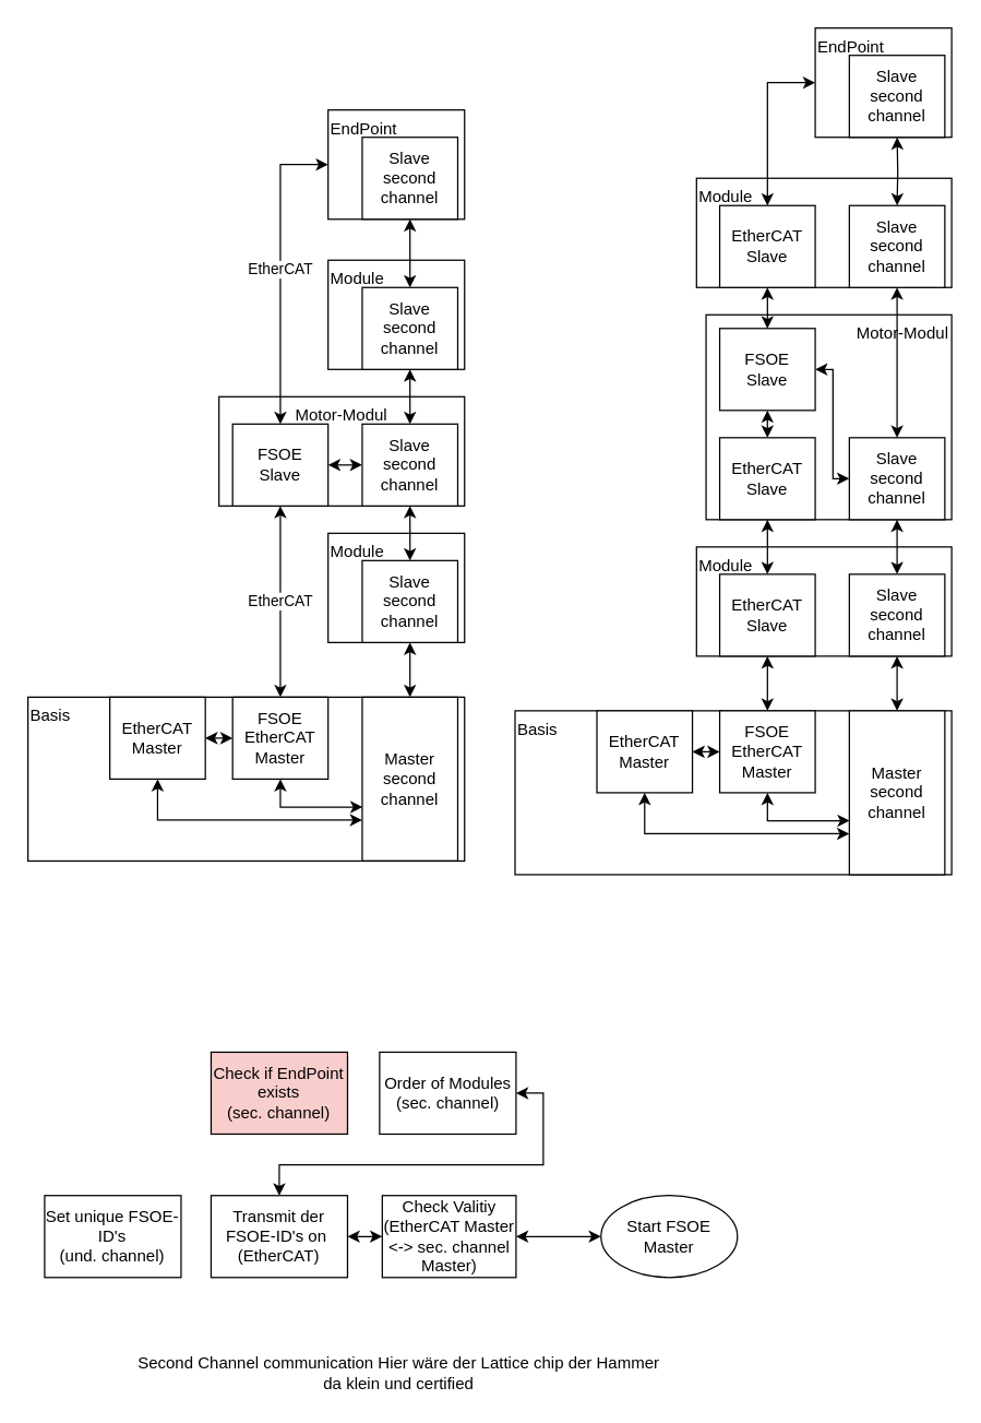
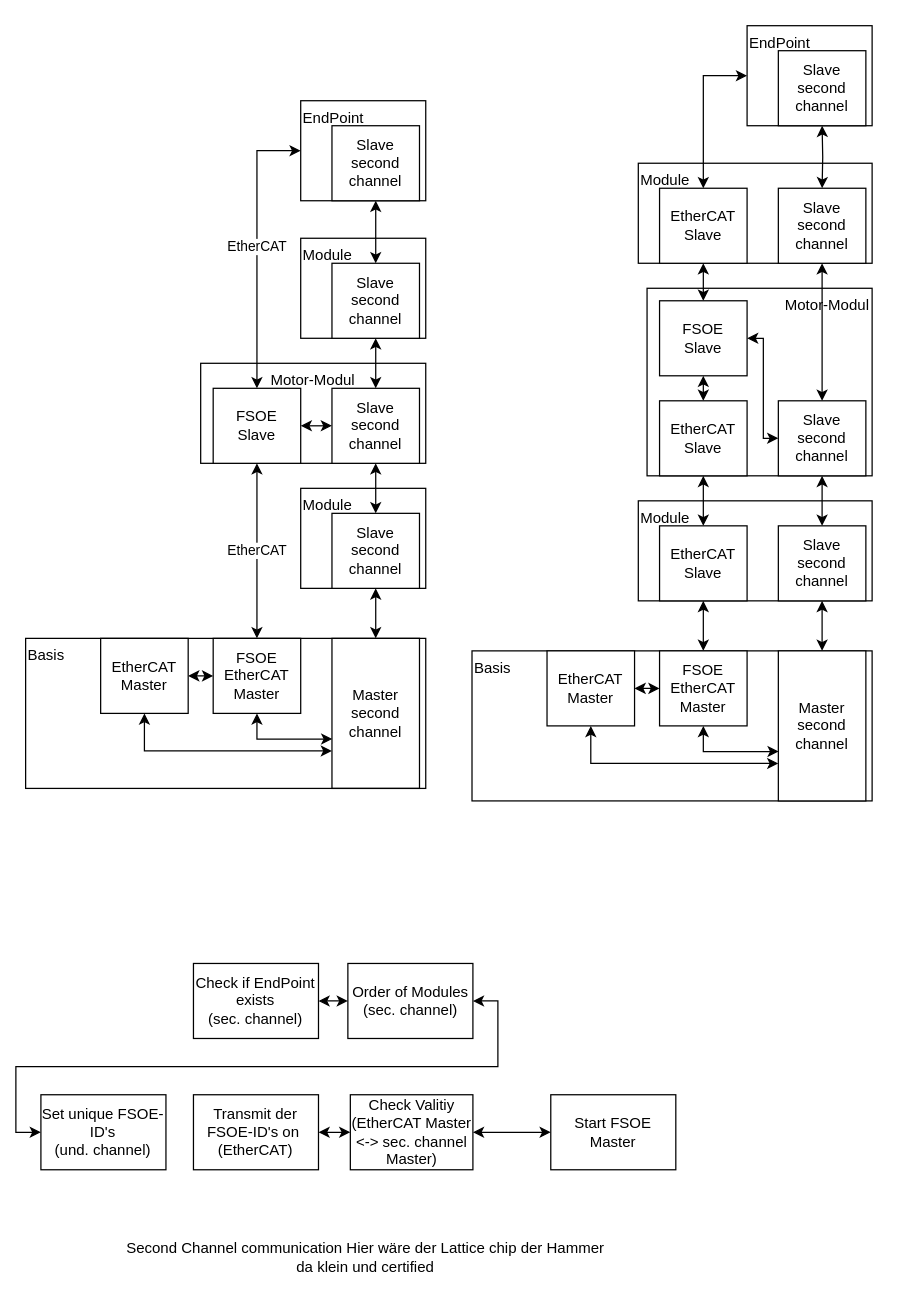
  <mxCell id="0" />
  <mxCell id="1" parent="0" />
  <mxCell id="2" value="Basis" style="rounded=0;whiteSpace=wrap;html=1;fontColor=default;labelBackgroundColor=none;fillColor=none;verticalAlign=top;align=left;" vertex="1" parent="1"><mxGeometry x="377" y="520" width="320" height="120" as="geometry" /></mxCell>
  <mxCell id="3" value="Module" style="rounded=0;whiteSpace=wrap;html=1;fontColor=default;labelBackgroundColor=none;fillColor=none;verticalAlign=top;align=left;" vertex="1" parent="1"><mxGeometry x="240" y="190" width="100" height="80" as="geometry" /></mxCell>
  <mxCell id="4" value="EndPoint" style="rounded=0;whiteSpace=wrap;html=1;fontColor=default;labelBackgroundColor=none;fillColor=none;verticalAlign=top;align=left;" vertex="1" parent="1"><mxGeometry x="240" y="80" width="100" height="80" as="geometry" /></mxCell>
  <mxCell id="5" value="Motor-Modul" style="rounded=0;whiteSpace=wrap;html=1;fontColor=default;labelBackgroundColor=none;fillColor=none;verticalAlign=top;align=center;" vertex="1" parent="1"><mxGeometry x="160" y="290" width="180" height="80" as="geometry" /></mxCell>
  <mxCell id="6" value="Module" style="rounded=0;whiteSpace=wrap;html=1;fontColor=default;labelBackgroundColor=none;fillColor=none;verticalAlign=top;align=left;" vertex="1" parent="1"><mxGeometry x="240" y="390" width="100" height="80" as="geometry" /></mxCell>
- <mxCell id="7" style="edgeStyle=orthogonalEdgeStyle;rounded=0;orthogonalLoop=1;jettySize=auto;html=1;exitX=1;exitY=0.5;exitDx=0;exitDy=0;startArrow=classic;startFill=1;" edge="1" parent="1" source="8" target="29"><mxGeometry relative="1" as="geometry" /></mxCell>
+ <mxCell id="7" style="edgeStyle=orthogonalEdgeStyle;rounded=0;orthogonalLoop=1;jettySize=auto;html=1;exitX=1;exitY=0.5;exitDx=0;exitDy=0;entryX=0;entryY=0.5;entryDx=0;entryDy=0;startArrow=classic;startFill=1;" edge="1" parent="1" source="8" target="9"><mxGeometry relative="1" as="geometry" /></mxCell>
  <mxCell id="8" value="Order of Modules&lt;br&gt;(sec. channel)" style="rounded=0;whiteSpace=wrap;html=1;" vertex="1" parent="1"><mxGeometry x="277.72" y="770" width="100" height="60" as="geometry" /></mxCell>
  <mxCell id="9" value="Set unique FSOE-ID's&lt;br&gt;(und. channel)" style="rounded=0;whiteSpace=wrap;html=1;" vertex="1" parent="1"><mxGeometry x="32.22" y="875" width="100" height="60" as="geometry" /></mxCell>
  <mxCell id="10" value="Second Channel communication Hier wäre der Lattice chip der Hammer da klein und certified" style="text;html=1;strokeColor=none;fillColor=none;align=center;verticalAlign=middle;whiteSpace=wrap;rounded=0;" vertex="1" parent="1"><mxGeometry x="92" y="990" width="400" height="30" as="geometry" /></mxCell>
  <mxCell id="11" style="edgeStyle=orthogonalEdgeStyle;rounded=0;orthogonalLoop=1;jettySize=auto;html=1;exitX=0.5;exitY=1;exitDx=0;exitDy=0;entryX=0;entryY=0.75;entryDx=0;entryDy=0;startArrow=classic;startFill=1;" edge="1" parent="1" source="13" target="18"><mxGeometry relative="1" as="geometry" /></mxCell>
  <mxCell id="12" style="edgeStyle=orthogonalEdgeStyle;rounded=0;orthogonalLoop=1;jettySize=auto;html=1;exitX=1;exitY=0.5;exitDx=0;exitDy=0;entryX=0;entryY=0.5;entryDx=0;entryDy=0;startArrow=classic;startFill=1;" edge="1" parent="1" source="13" target="16"><mxGeometry relative="1" as="geometry" /></mxCell>
  <mxCell id="13" value="EtherCAT&lt;br&gt;Master" style="rounded=0;whiteSpace=wrap;html=1;" vertex="1" parent="1"><mxGeometry x="80" y="510" width="70" height="60" as="geometry" /></mxCell>
  <mxCell id="14" value="EtherCAT" style="edgeStyle=orthogonalEdgeStyle;rounded=0;orthogonalLoop=1;jettySize=auto;html=1;exitX=0.5;exitY=0;exitDx=0;exitDy=0;startArrow=classic;startFill=1;entryX=0.5;entryY=1;entryDx=0;entryDy=0;" edge="1" parent="1" source="16" target="23"><mxGeometry relative="1" as="geometry"><mxPoint x="160" y="400" as="targetPoint" /></mxGeometry></mxCell>
  <mxCell id="15" style="edgeStyle=orthogonalEdgeStyle;rounded=0;orthogonalLoop=1;jettySize=auto;html=1;exitX=0.5;exitY=1;exitDx=0;exitDy=0;startArrow=classic;startFill=1;entryX=0.004;entryY=0.671;entryDx=0;entryDy=0;entryPerimeter=0;" edge="1" parent="1" source="16" target="18"><mxGeometry relative="1" as="geometry"><mxPoint x="240" y="590" as="targetPoint" /></mxGeometry></mxCell>
  <mxCell id="16" value="FSOE EtherCAT&lt;br&gt;Master" style="rounded=0;whiteSpace=wrap;html=1;" vertex="1" parent="1"><mxGeometry x="170" y="510" width="70" height="60" as="geometry" /></mxCell>
  <mxCell id="17" style="edgeStyle=orthogonalEdgeStyle;rounded=0;orthogonalLoop=1;jettySize=auto;html=1;exitX=0.5;exitY=0;exitDx=0;exitDy=0;fontColor=default;startArrow=classic;startFill=1;entryX=0.5;entryY=1;entryDx=0;entryDy=0;" edge="1" parent="1" source="18"><mxGeometry relative="1" as="geometry"><mxPoint x="300" y="470" as="targetPoint" /></mxGeometry></mxCell>
  <mxCell id="18" value="Master second channel" style="rounded=0;whiteSpace=wrap;html=1;" vertex="1" parent="1"><mxGeometry x="265" y="510" width="70" height="120" as="geometry" /></mxCell>
  <mxCell id="19" style="edgeStyle=orthogonalEdgeStyle;rounded=0;orthogonalLoop=1;jettySize=auto;html=1;exitX=0.5;exitY=0;exitDx=0;exitDy=0;entryX=0.5;entryY=1;entryDx=0;entryDy=0;fontColor=default;startArrow=classic;startFill=1;" edge="1" parent="1" source="21" target="26"><mxGeometry relative="1" as="geometry"><mxPoint x="300" y="390" as="sourcePoint" /></mxGeometry></mxCell>
  <mxCell id="20" style="edgeStyle=orthogonalEdgeStyle;rounded=0;orthogonalLoop=1;jettySize=auto;html=1;exitX=0;exitY=0.5;exitDx=0;exitDy=0;entryX=1;entryY=0.5;entryDx=0;entryDy=0;startArrow=classic;startFill=1;" edge="1" parent="1" source="26" target="23"><mxGeometry relative="1" as="geometry" /></mxCell>
  <mxCell id="21" value="Slave&lt;br&gt;second channel" style="rounded=0;whiteSpace=wrap;html=1;" vertex="1" parent="1"><mxGeometry x="265" y="410" width="70" height="60" as="geometry" /></mxCell>
  <mxCell id="22" value="EtherCAT" style="edgeStyle=orthogonalEdgeStyle;rounded=0;orthogonalLoop=1;jettySize=auto;html=1;exitX=0.5;exitY=0;exitDx=0;exitDy=0;startArrow=classic;startFill=1;entryX=0;entryY=0.5;entryDx=0;entryDy=0;" edge="1" parent="1" source="23" target="4"><mxGeometry relative="1" as="geometry"><mxPoint x="205.345" y="190" as="targetPoint" /></mxGeometry></mxCell>
  <mxCell id="23" value="FSOE&lt;br&gt;Slave" style="rounded=0;whiteSpace=wrap;html=1;" vertex="1" parent="1"><mxGeometry x="170" y="310" width="70" height="60" as="geometry" /></mxCell>
- <mxCell id="24" value="Start FSOE&lt;br&gt;Master" style="ellipse;whiteSpace=wrap;html=1;" vertex="1" parent="1"><mxGeometry x="440" y="875" width="100" height="60" as="geometry" /></mxCell>
+ <mxCell id="24" value="Start FSOE&lt;br&gt;Master" style="rounded=0;whiteSpace=wrap;html=1;" vertex="1" parent="1"><mxGeometry x="440" y="875" width="100" height="60" as="geometry" /></mxCell>
  <mxCell id="25" style="edgeStyle=orthogonalEdgeStyle;rounded=0;orthogonalLoop=1;jettySize=auto;html=1;exitX=0.5;exitY=0;exitDx=0;exitDy=0;entryX=0.5;entryY=1;entryDx=0;entryDy=0;startArrow=classic;startFill=1;" edge="1" parent="1" source="26" target="36"><mxGeometry relative="1" as="geometry" /></mxCell>
  <mxCell id="26" value="Slave&lt;br&gt;second channel" style="rounded=0;whiteSpace=wrap;html=1;" vertex="1" parent="1"><mxGeometry x="265" y="310" width="70" height="60" as="geometry" /></mxCell>
  <mxCell id="27" value="Basis" style="rounded=0;whiteSpace=wrap;html=1;fontColor=default;labelBackgroundColor=none;fillColor=none;verticalAlign=top;align=left;" vertex="1" parent="1"><mxGeometry x="20" y="510" width="320" height="120" as="geometry" /></mxCell>
  <mxCell id="28" style="edgeStyle=orthogonalEdgeStyle;rounded=0;orthogonalLoop=1;jettySize=auto;html=1;exitX=1;exitY=0.5;exitDx=0;exitDy=0;startArrow=classic;startFill=1;" edge="1" parent="1" source="29" target="31"><mxGeometry relative="1" as="geometry" /></mxCell>
  <mxCell id="29" value="Transmit der FSOE-ID's on&amp;nbsp;&lt;br&gt;(EtherCAT)" style="rounded=0;whiteSpace=wrap;html=1;" vertex="1" parent="1"><mxGeometry x="154.22" y="875" width="100" height="60" as="geometry" /></mxCell>
  <mxCell id="30" style="edgeStyle=orthogonalEdgeStyle;rounded=0;orthogonalLoop=1;jettySize=auto;html=1;exitX=1;exitY=0.5;exitDx=0;exitDy=0;entryX=0;entryY=0.5;entryDx=0;entryDy=0;startArrow=classic;startFill=1;" edge="1" parent="1" source="31" target="24"><mxGeometry relative="1" as="geometry" /></mxCell>
  <mxCell id="31" value="Check Valitiy&lt;br&gt;(EtherCAT Master &amp;lt;-&amp;gt; sec. channel Master)" style="rounded=0;whiteSpace=wrap;html=1;" vertex="1" parent="1"><mxGeometry x="279.69" y="875" width="98.03" height="60" as="geometry" /></mxCell>
- <mxCell id="33" value="Check if EndPoint exists&lt;br&gt;(sec. channel)" style="rounded=0;whiteSpace=wrap;html=1;fillColor=#f8cecc;" vertex="1" parent="1"><mxGeometry x="154.22" y="770" width="100" height="60" as="geometry" /></mxCell>
+ <mxCell id="32" style="edgeStyle=orthogonalEdgeStyle;rounded=0;orthogonalLoop=1;jettySize=auto;html=1;exitX=1;exitY=0.5;exitDx=0;exitDy=0;startArrow=classic;startFill=1;" edge="1" parent="1" source="33" target="8"><mxGeometry relative="1" as="geometry" /></mxCell>
+ <mxCell id="33" value="Check if EndPoint exists&lt;br&gt;(sec. channel)" style="rounded=0;whiteSpace=wrap;html=1;" vertex="1" parent="1"><mxGeometry x="154.22" y="770" width="100" height="60" as="geometry" /></mxCell>
  <mxCell id="34" value="Slave&lt;br&gt;second channel" style="rounded=0;whiteSpace=wrap;html=1;" vertex="1" parent="1"><mxGeometry x="265" y="100" width="70" height="60" as="geometry" /></mxCell>
  <mxCell id="35" style="edgeStyle=orthogonalEdgeStyle;rounded=0;orthogonalLoop=1;jettySize=auto;html=1;exitX=0.5;exitY=0;exitDx=0;exitDy=0;startArrow=classic;startFill=1;" edge="1" parent="1" source="36" target="34"><mxGeometry relative="1" as="geometry" /></mxCell>
  <mxCell id="36" value="Slave&lt;br&gt;second channel" style="rounded=0;whiteSpace=wrap;html=1;" vertex="1" parent="1"><mxGeometry x="265" y="210" width="70" height="60" as="geometry" /></mxCell>
  <mxCell id="37" value="EndPoint" style="rounded=0;whiteSpace=wrap;html=1;fontColor=default;labelBackgroundColor=none;fillColor=none;verticalAlign=top;align=left;" vertex="1" parent="1"><mxGeometry x="597" y="20" width="100" height="80" as="geometry" /></mxCell>
  <mxCell id="38" value="Motor-Modul" style="rounded=0;whiteSpace=wrap;html=1;fontColor=default;labelBackgroundColor=none;fillColor=none;verticalAlign=top;align=right;" vertex="1" parent="1"><mxGeometry x="517" y="230" width="180" height="150" as="geometry" /></mxCell>
  <mxCell id="39" value="Module" style="rounded=0;whiteSpace=wrap;html=1;fontColor=default;labelBackgroundColor=none;fillColor=none;verticalAlign=top;align=left;" vertex="1" parent="1"><mxGeometry x="510" y="400" width="187" height="80" as="geometry" /></mxCell>
  <mxCell id="40" style="edgeStyle=orthogonalEdgeStyle;rounded=0;orthogonalLoop=1;jettySize=auto;html=1;exitX=0.5;exitY=1;exitDx=0;exitDy=0;entryX=0;entryY=0.75;entryDx=0;entryDy=0;startArrow=classic;startFill=1;" edge="1" parent="1" source="42" target="47"><mxGeometry relative="1" as="geometry" /></mxCell>
  <mxCell id="41" style="edgeStyle=orthogonalEdgeStyle;rounded=0;orthogonalLoop=1;jettySize=auto;html=1;exitX=1;exitY=0.5;exitDx=0;exitDy=0;entryX=0;entryY=0.5;entryDx=0;entryDy=0;startArrow=classic;startFill=1;" edge="1" parent="1" source="42" target="45"><mxGeometry relative="1" as="geometry" /></mxCell>
  <mxCell id="42" value="EtherCAT&lt;br&gt;Master" style="rounded=0;whiteSpace=wrap;html=1;" vertex="1" parent="1"><mxGeometry x="437" y="520" width="70" height="60" as="geometry" /></mxCell>
  <mxCell id="43" style="edgeStyle=orthogonalEdgeStyle;rounded=0;orthogonalLoop=1;jettySize=auto;html=1;exitX=0.5;exitY=1;exitDx=0;exitDy=0;startArrow=classic;startFill=1;entryX=0.004;entryY=0.671;entryDx=0;entryDy=0;entryPerimeter=0;" edge="1" parent="1" source="45" target="47"><mxGeometry relative="1" as="geometry"><mxPoint x="597" y="600" as="targetPoint" /></mxGeometry></mxCell>
  <mxCell id="44" style="edgeStyle=orthogonalEdgeStyle;rounded=0;orthogonalLoop=1;jettySize=auto;html=1;exitX=0.5;exitY=0;exitDx=0;exitDy=0;startArrow=classic;startFill=1;" edge="1" parent="1" source="45" target="57"><mxGeometry relative="1" as="geometry" /></mxCell>
  <mxCell id="45" value="FSOE EtherCAT&lt;br&gt;Master" style="rounded=0;whiteSpace=wrap;html=1;" vertex="1" parent="1"><mxGeometry x="527" y="520" width="70" height="60" as="geometry" /></mxCell>
  <mxCell id="46" style="edgeStyle=orthogonalEdgeStyle;rounded=0;orthogonalLoop=1;jettySize=auto;html=1;exitX=0.5;exitY=0;exitDx=0;exitDy=0;fontColor=default;startArrow=classic;startFill=1;entryX=0.5;entryY=1;entryDx=0;entryDy=0;" edge="1" parent="1" source="47"><mxGeometry relative="1" as="geometry"><mxPoint x="657" y="480" as="targetPoint" /></mxGeometry></mxCell>
  <mxCell id="47" value="Master second channel" style="rounded=0;whiteSpace=wrap;html=1;" vertex="1" parent="1"><mxGeometry x="622" y="520" width="70" height="120" as="geometry" /></mxCell>
  <mxCell id="48" style="edgeStyle=orthogonalEdgeStyle;rounded=0;orthogonalLoop=1;jettySize=auto;html=1;exitX=0.5;exitY=0;exitDx=0;exitDy=0;entryX=0.5;entryY=1;entryDx=0;entryDy=0;fontColor=default;startArrow=classic;startFill=1;" edge="1" parent="1" source="49" target="53"><mxGeometry relative="1" as="geometry"><mxPoint x="657" y="400" as="sourcePoint" /></mxGeometry></mxCell>
  <mxCell id="49" value="Slave&lt;br&gt;second channel" style="rounded=0;whiteSpace=wrap;html=1;" vertex="1" parent="1"><mxGeometry x="622" y="420" width="70" height="60" as="geometry" /></mxCell>
  <mxCell id="50" style="edgeStyle=orthogonalEdgeStyle;rounded=0;orthogonalLoop=1;jettySize=auto;html=1;exitX=0.5;exitY=0;exitDx=0;exitDy=0;entryX=0.5;entryY=1;entryDx=0;entryDy=0;startArrow=classic;startFill=1;" edge="1" parent="1" source="51" target="64"><mxGeometry relative="1" as="geometry" /></mxCell>
  <mxCell id="51" value="EtherCAT&lt;br&gt;Slave" style="rounded=0;whiteSpace=wrap;html=1;" vertex="1" parent="1"><mxGeometry x="527" y="320" width="70" height="60" as="geometry" /></mxCell>
  <mxCell id="52" style="edgeStyle=orthogonalEdgeStyle;rounded=0;orthogonalLoop=1;jettySize=auto;html=1;exitX=0.5;exitY=0;exitDx=0;exitDy=0;startArrow=classic;startFill=1;" edge="1" parent="1" source="53" target="59"><mxGeometry relative="1" as="geometry"><mxPoint x="657" y="280" as="targetPoint" /></mxGeometry></mxCell>
  <mxCell id="53" value="Slave&lt;br&gt;second channel" style="rounded=0;whiteSpace=wrap;html=1;" vertex="1" parent="1"><mxGeometry x="622" y="320" width="70" height="60" as="geometry" /></mxCell>
  <mxCell id="54" value="Slave&lt;br&gt;second channel" style="rounded=0;whiteSpace=wrap;html=1;" vertex="1" parent="1"><mxGeometry x="622" y="40" width="70" height="60" as="geometry" /></mxCell>
  <mxCell id="55" style="edgeStyle=orthogonalEdgeStyle;rounded=0;orthogonalLoop=1;jettySize=auto;html=1;exitX=0.5;exitY=0;exitDx=0;exitDy=0;startArrow=classic;startFill=1;" edge="1" parent="1" target="54"><mxGeometry relative="1" as="geometry"><mxPoint x="657" y="150" as="sourcePoint" /></mxGeometry></mxCell>
  <mxCell id="56" style="edgeStyle=orthogonalEdgeStyle;rounded=0;orthogonalLoop=1;jettySize=auto;html=1;exitX=0.5;exitY=0;exitDx=0;exitDy=0;entryX=0.25;entryY=1;entryDx=0;entryDy=0;startArrow=classic;startFill=1;" edge="1" parent="1" source="57" target="38"><mxGeometry relative="1" as="geometry" /></mxCell>
  <mxCell id="57" value="EtherCAT&lt;br&gt;Slave" style="rounded=0;whiteSpace=wrap;html=1;" vertex="1" parent="1"><mxGeometry x="527" y="420" width="70" height="60" as="geometry" /></mxCell>
  <mxCell id="58" value="Module" style="rounded=0;whiteSpace=wrap;html=1;fontColor=default;labelBackgroundColor=none;fillColor=none;verticalAlign=top;align=left;" vertex="1" parent="1"><mxGeometry x="510" y="130" width="187" height="80" as="geometry" /></mxCell>
  <mxCell id="59" value="Slave&lt;br&gt;second channel" style="rounded=0;whiteSpace=wrap;html=1;" vertex="1" parent="1"><mxGeometry x="622" y="150" width="70" height="60" as="geometry" /></mxCell>
  <mxCell id="60" style="edgeStyle=orthogonalEdgeStyle;rounded=0;orthogonalLoop=1;jettySize=auto;html=1;exitX=0.5;exitY=0;exitDx=0;exitDy=0;entryX=0;entryY=0.5;entryDx=0;entryDy=0;startArrow=classic;startFill=1;" edge="1" parent="1" source="61" target="37"><mxGeometry relative="1" as="geometry" /></mxCell>
  <mxCell id="61" value="EtherCAT&lt;br&gt;Slave" style="rounded=0;whiteSpace=wrap;html=1;" vertex="1" parent="1"><mxGeometry x="527" y="150" width="70" height="60" as="geometry" /></mxCell>
  <mxCell id="62" style="edgeStyle=orthogonalEdgeStyle;rounded=0;orthogonalLoop=1;jettySize=auto;html=1;exitX=1;exitY=0.5;exitDx=0;exitDy=0;entryX=0;entryY=0.5;entryDx=0;entryDy=0;startArrow=classic;startFill=1;" edge="1" parent="1" source="64" target="53"><mxGeometry relative="1" as="geometry"><Array as="points"><mxPoint x="610" y="270" /><mxPoint x="610" y="350" /></Array></mxGeometry></mxCell>
  <mxCell id="63" style="edgeStyle=orthogonalEdgeStyle;rounded=0;orthogonalLoop=1;jettySize=auto;html=1;exitX=0.5;exitY=0;exitDx=0;exitDy=0;entryX=0.5;entryY=1;entryDx=0;entryDy=0;startArrow=classic;startFill=1;" edge="1" parent="1" source="64" target="61"><mxGeometry relative="1" as="geometry" /></mxCell>
  <mxCell id="64" value="FSOE&lt;br&gt;Slave" style="rounded=0;whiteSpace=wrap;html=1;" vertex="1" parent="1"><mxGeometry x="527" y="240" width="70" height="60" as="geometry" /></mxCell>
